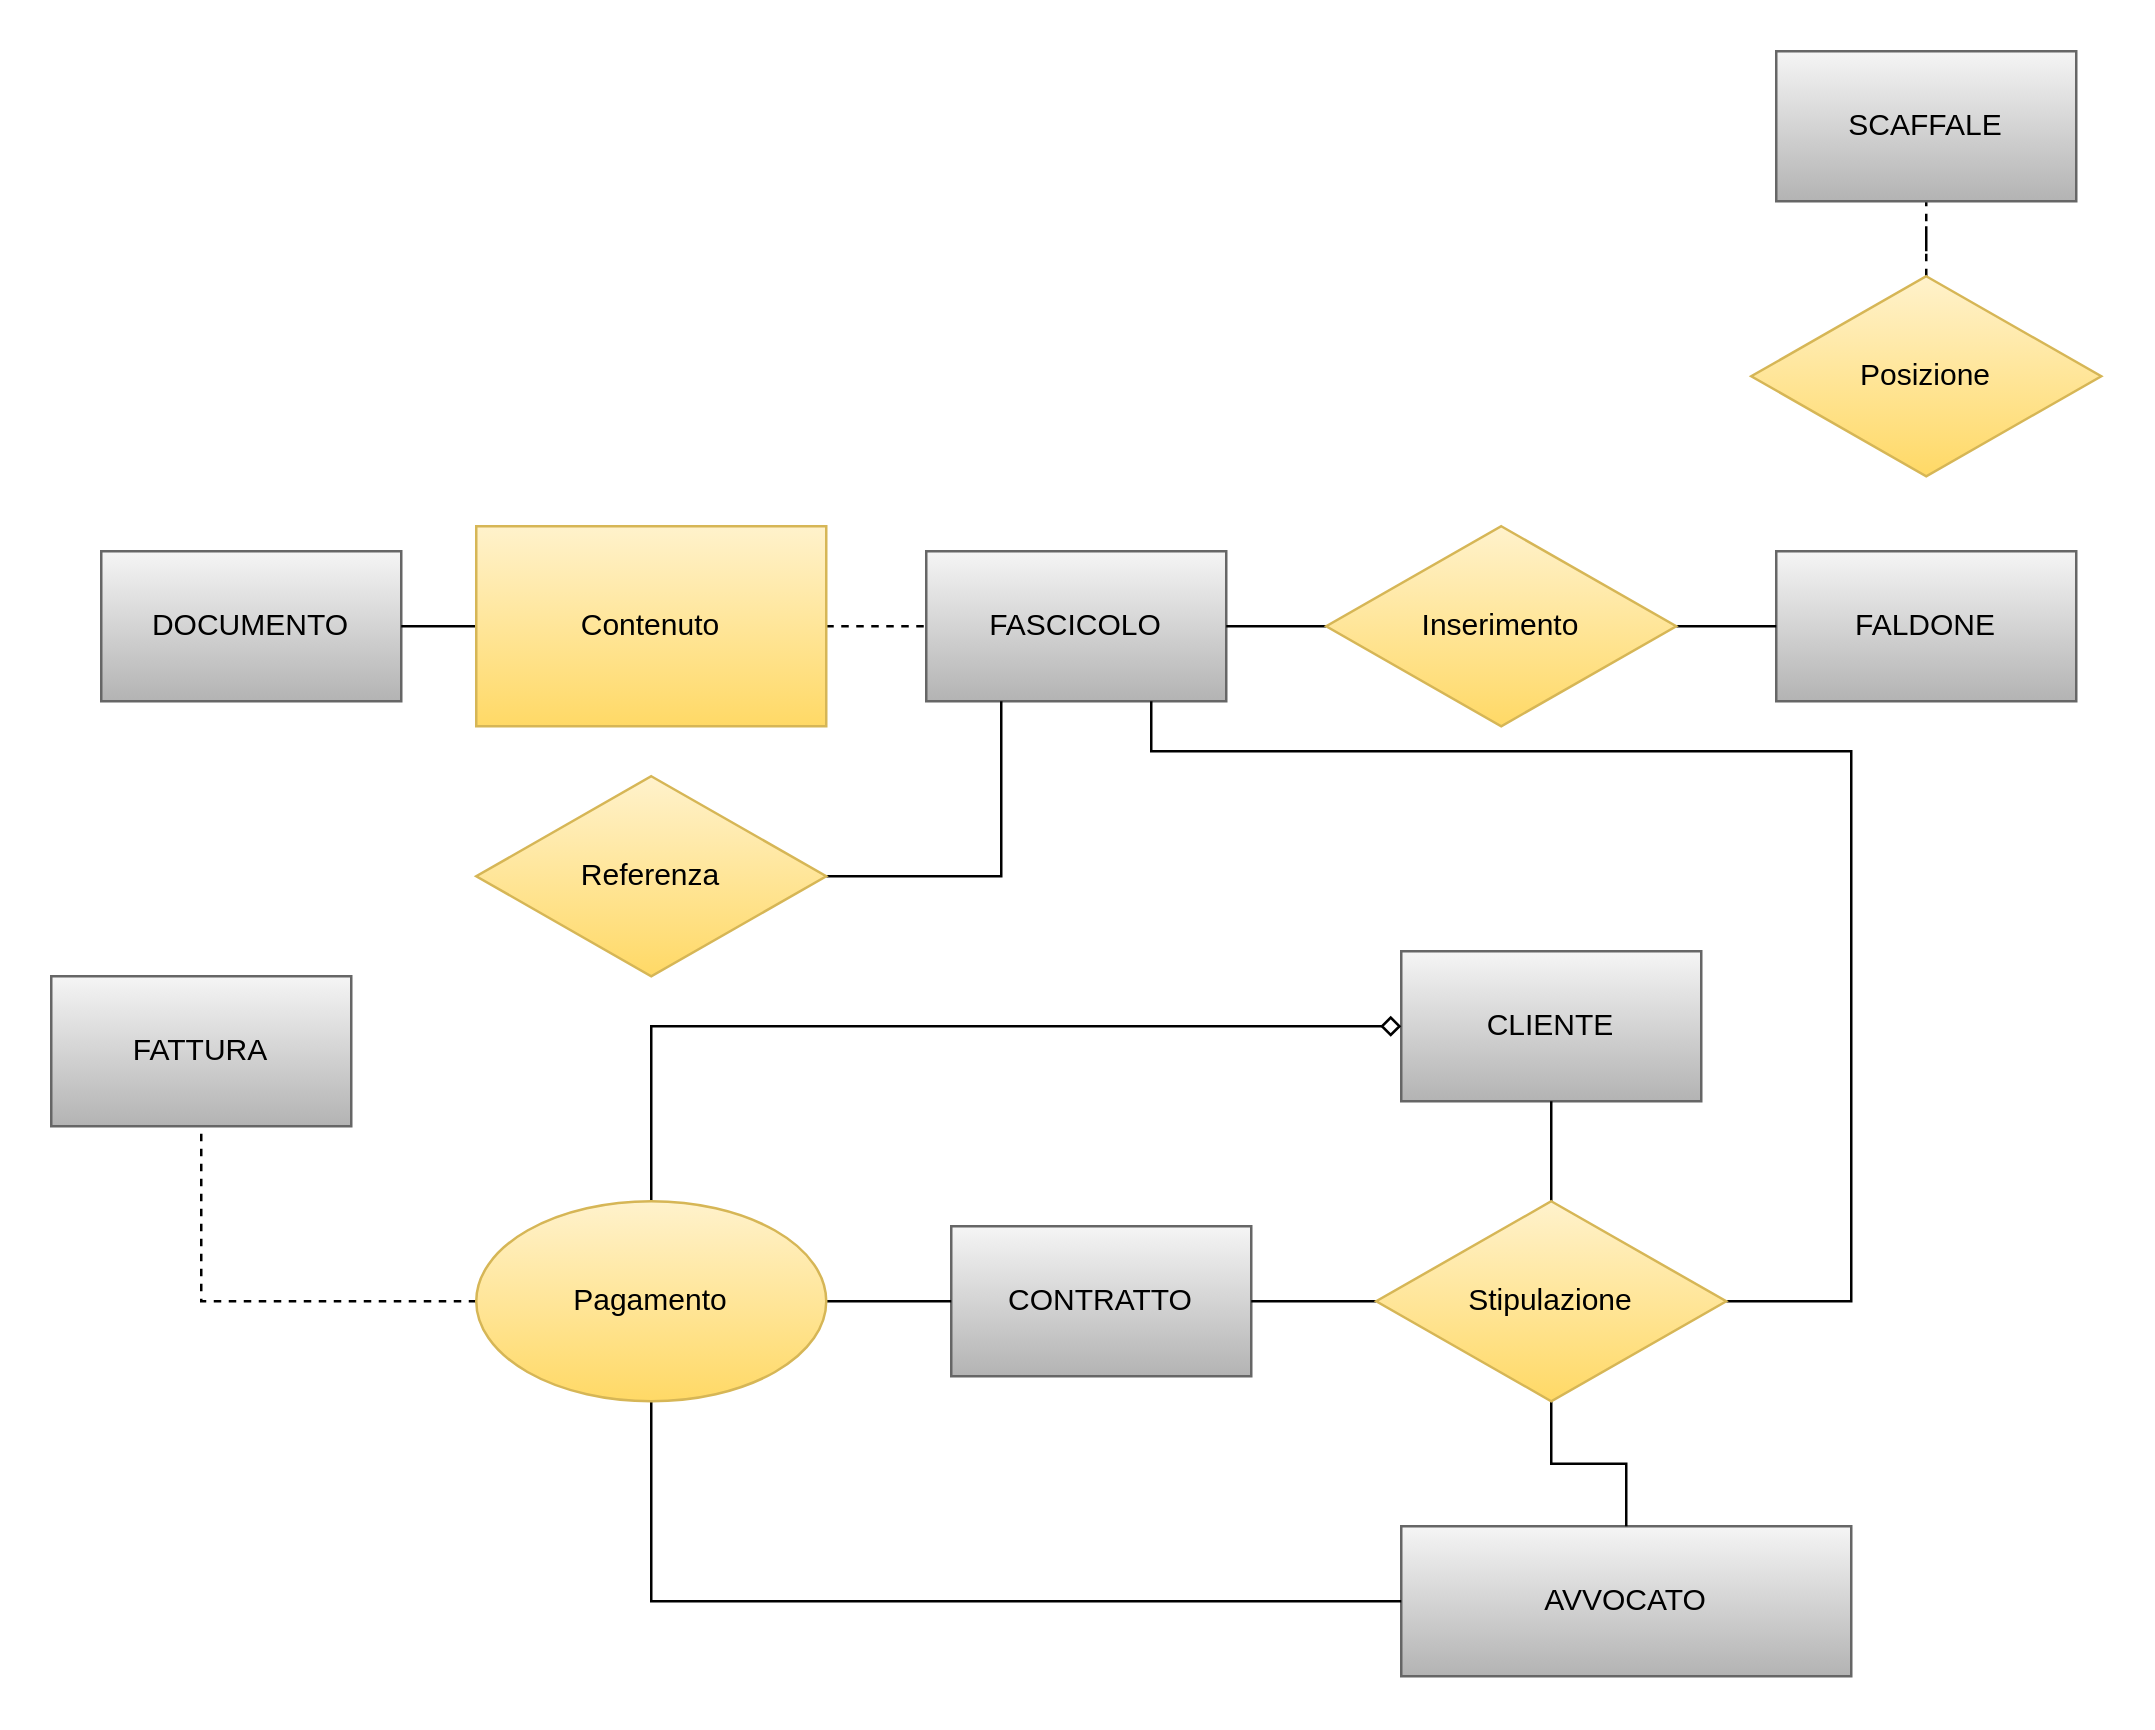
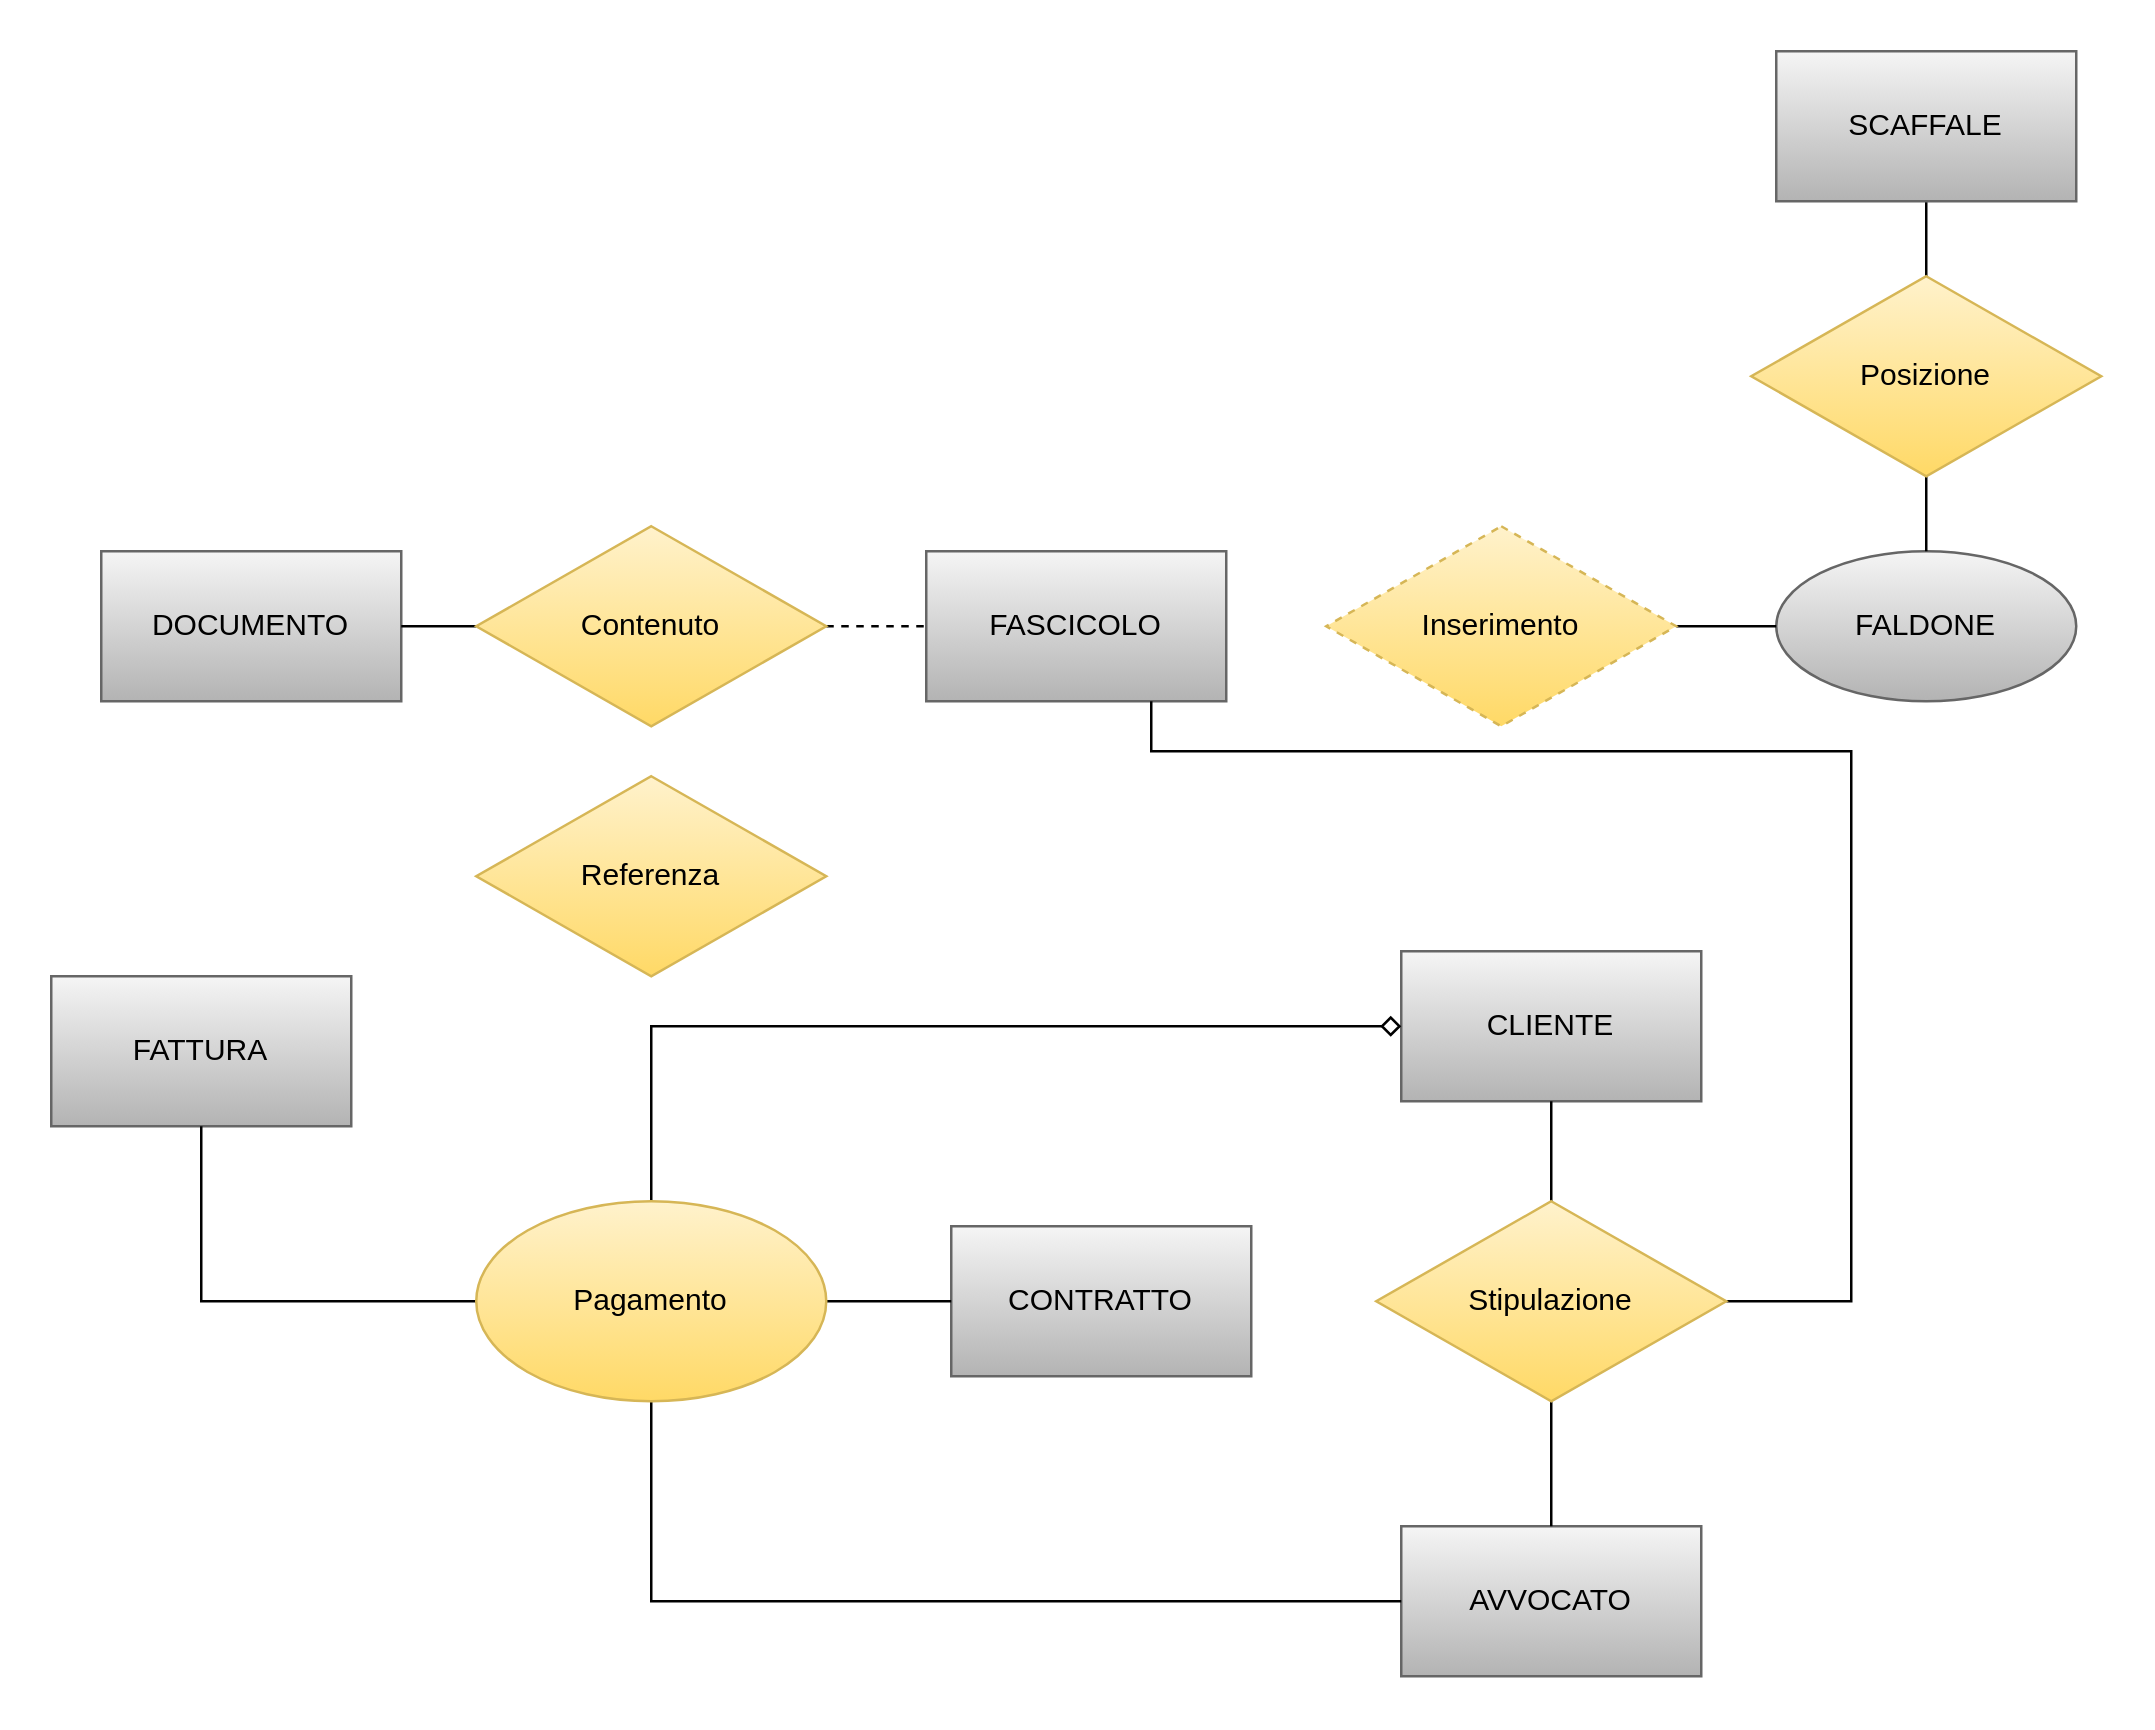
  <mxCell id="0" />
  <mxCell id="1" parent="0" />
  <mxCell id="2" value="CLIENTE" style="rounded=0;whiteSpace=wrap;html=1;fillColor=#f5f5f5;strokeColor=#666666;gradientColor=#b3b3b3;" parent="1" vertex="1"><mxGeometry x="560" y="380" width="120" height="60" as="geometry" /></mxCell>
  <mxCell id="3" value="CONTRATTO" style="rounded=0;whiteSpace=wrap;html=1;fillColor=#f5f5f5;gradientColor=#b3b3b3;strokeColor=#666666;" parent="1" vertex="1"><mxGeometry x="380" y="490" width="120" height="60" as="geometry" /></mxCell>
- <mxCell id="4" value="AVVOCATO" style="rounded=0;whiteSpace=wrap;html=1;fillColor=#f5f5f5;gradientColor=#b3b3b3;strokeColor=#666666;" parent="1" vertex="1"><mxGeometry x="560" y="610" width="180" height="60" as="geometry" /></mxCell>
+ <mxCell id="4" value="AVVOCATO" style="rounded=0;whiteSpace=wrap;html=1;fillColor=#f5f5f5;gradientColor=#b3b3b3;strokeColor=#666666;" parent="1" vertex="1"><mxGeometry x="560" y="610" width="120" height="60" as="geometry" /></mxCell>
  <mxCell id="5" value="FASCICOLO" style="rounded=0;whiteSpace=wrap;html=1;fillColor=#f5f5f5;gradientColor=#b3b3b3;strokeColor=#666666;" parent="1" vertex="1"><mxGeometry x="370" y="220" width="120" height="60" as="geometry" /></mxCell>
  <mxCell id="6" value="DOCUMENTO" style="rounded=0;whiteSpace=wrap;html=1;fillColor=#f5f5f5;gradientColor=#b3b3b3;strokeColor=#666666;" parent="1" vertex="1"><mxGeometry x="40" y="220" width="120" height="60" as="geometry" /></mxCell>
  <mxCell id="7" value="FATTURA" style="rounded=0;whiteSpace=wrap;html=1;fillColor=#f5f5f5;gradientColor=#b3b3b3;strokeColor=#666666;" parent="1" vertex="1"><mxGeometry x="20" y="390" width="120" height="60" as="geometry" /></mxCell>
- <mxCell id="8" value="FALDONE" style="rounded=0;whiteSpace=wrap;html=1;fillColor=#f5f5f5;gradientColor=#b3b3b3;strokeColor=#666666;" parent="1" vertex="1"><mxGeometry x="710" y="220" width="120" height="60" as="geometry" /></mxCell>
+ <mxCell id="8" value="FALDONE" style="ellipse;whiteSpace=wrap;html=1;fillColor=#f5f5f5;gradientColor=#b3b3b3;strokeColor=#666666;" parent="1" vertex="1"><mxGeometry x="710" y="220" width="120" height="60" as="geometry" /></mxCell>
  <mxCell id="9" value="" style="edgeStyle=orthogonalEdgeStyle;rounded=0;orthogonalLoop=1;jettySize=auto;html=1;startArrow=none;startFill=0;endArrow=none;endFill=0;" parent="1" source="13" target="4" edge="1"><mxGeometry relative="1" as="geometry" /></mxCell>
  <mxCell id="10" value="" style="edgeStyle=orthogonalEdgeStyle;rounded=0;orthogonalLoop=1;jettySize=auto;html=1;startArrow=none;startFill=0;endArrow=none;endFill=0;" parent="1" source="13" target="2" edge="1"><mxGeometry relative="1" as="geometry" /></mxCell>
- <mxCell id="11" value="" style="edgeStyle=orthogonalEdgeStyle;rounded=0;orthogonalLoop=1;jettySize=auto;html=1;startArrow=none;startFill=0;endArrow=none;endFill=0;" parent="1" source="13" target="3" edge="1"><mxGeometry relative="1" as="geometry" /></mxCell>
  <mxCell id="12" style="edgeStyle=orthogonalEdgeStyle;rounded=0;orthogonalLoop=1;jettySize=auto;html=1;endArrow=none;endFill=0;" edge="1" parent="1" source="13"><mxGeometry relative="1" as="geometry"><mxPoint x="460" y="280" as="targetPoint" /><Array as="points"><mxPoint x="740" y="520" /><mxPoint x="740" y="300" /><mxPoint x="460" y="300" /></Array></mxGeometry></mxCell>
  <mxCell id="13" value="Stipulazione" style="rhombus;whiteSpace=wrap;html=1;fillColor=#fff2cc;gradientColor=#ffd966;strokeColor=#d6b656;" parent="1" vertex="1"><mxGeometry x="550" y="480" width="140" height="80" as="geometry" /></mxCell>
  <mxCell id="14" value="" style="edgeStyle=orthogonalEdgeStyle;rounded=0;orthogonalLoop=1;jettySize=auto;html=1;startArrow=none;startFill=0;endArrow=none;endFill=0;" parent="1" source="16" edge="1"><mxGeometry relative="1" as="geometry"><mxPoint x="160" y="250" as="targetPoint" /></mxGeometry></mxCell>
  <mxCell id="15" value="" style="edgeStyle=orthogonalEdgeStyle;rounded=0;orthogonalLoop=1;jettySize=auto;html=1;startArrow=none;startFill=0;endArrow=none;endFill=0;dashed=1;" parent="1" source="16" target="5" edge="1"><mxGeometry relative="1" as="geometry" /></mxCell>
- <mxCell id="16" value="Contenuto" style="whiteSpace=wrap;html=1;fillColor=#fff2cc;gradientColor=#ffd966;strokeColor=#d6b656;rounded=0;" parent="1" vertex="1"><mxGeometry x="190" y="210" width="140" height="80" as="geometry" /></mxCell>
+ <mxCell id="16" value="Contenuto" style="rhombus;whiteSpace=wrap;html=1;fillColor=#fff2cc;gradientColor=#ffd966;strokeColor=#d6b656;" parent="1" vertex="1"><mxGeometry x="190" y="210" width="140" height="80" as="geometry" /></mxCell>
  <mxCell id="17" value="" style="edgeStyle=orthogonalEdgeStyle;rounded=0;orthogonalLoop=1;jettySize=auto;html=1;startArrow=none;startFill=0;endArrow=none;endFill=0;" parent="1" source="19" target="8" edge="1"><mxGeometry relative="1" as="geometry" /></mxCell>
- <mxCell id="18" value="" style="edgeStyle=orthogonalEdgeStyle;rounded=0;orthogonalLoop=1;jettySize=auto;html=1;startArrow=none;startFill=0;endArrow=none;endFill=0;" parent="1" source="19" target="5" edge="1"><mxGeometry relative="1" as="geometry" /></mxCell>
- <mxCell id="19" value="Inserimento" style="rhombus;whiteSpace=wrap;html=1;fillColor=#fff2cc;gradientColor=#ffd966;strokeColor=#d6b656;" parent="1" vertex="1"><mxGeometry x="530" y="210" width="140" height="80" as="geometry" /></mxCell>
+ <mxCell id="19" value="Inserimento" style="rhombus;whiteSpace=wrap;html=1;fillColor=#fff2cc;gradientColor=#ffd966;strokeColor=#d6b656;dashed=1;" parent="1" vertex="1"><mxGeometry x="530" y="210" width="140" height="80" as="geometry" /></mxCell>
  <mxCell id="20" value="" style="edgeStyle=orthogonalEdgeStyle;rounded=0;orthogonalLoop=1;jettySize=auto;html=1;startArrow=none;startFill=0;endArrow=none;endFill=0;" parent="1" source="24" target="3" edge="1"><mxGeometry relative="1" as="geometry"><Array as="points"><mxPoint x="340" y="520" /><mxPoint x="340" y="520" /></Array></mxGeometry></mxCell>
- <mxCell id="21" value="" style="edgeStyle=orthogonalEdgeStyle;rounded=0;orthogonalLoop=1;jettySize=auto;html=1;startArrow=none;startFill=0;endArrow=none;endFill=0;dashed=1;" parent="1" source="24" target="7" edge="1"><mxGeometry relative="1" as="geometry" /></mxCell>
+ <mxCell id="21" value="" style="edgeStyle=orthogonalEdgeStyle;rounded=0;orthogonalLoop=1;jettySize=auto;html=1;startArrow=none;startFill=0;endArrow=none;endFill=0;" parent="1" source="24" target="7" edge="1"><mxGeometry relative="1" as="geometry" /></mxCell>
  <mxCell id="22" value="" style="edgeStyle=orthogonalEdgeStyle;rounded=0;orthogonalLoop=1;jettySize=auto;html=1;startArrow=none;startFill=0;endArrow=diamond;endFill=0;entryX=0;entryY=0.5;entryDx=0;entryDy=0;" parent="1" source="24" target="2" edge="1"><mxGeometry relative="1" as="geometry"><mxPoint x="590" y="580" as="targetPoint" /><Array as="points"><mxPoint x="260" y="410" /></Array></mxGeometry></mxCell>
  <mxCell id="23" style="edgeStyle=orthogonalEdgeStyle;rounded=0;orthogonalLoop=1;jettySize=auto;html=1;startArrow=none;startFill=0;endArrow=none;endFill=0;entryX=0;entryY=0.5;entryDx=0;entryDy=0;" parent="1" source="24" target="4" edge="1"><mxGeometry relative="1" as="geometry"><mxPoint x="230" y="420" as="targetPoint" /><Array as="points"><mxPoint x="260" y="640" /></Array></mxGeometry></mxCell>
  <mxCell id="24" value="Pagamento" style="ellipse;whiteSpace=wrap;html=1;fillColor=#fff2cc;gradientColor=#ffd966;strokeColor=#d6b656;" parent="1" vertex="1"><mxGeometry x="190" y="480" width="140" height="80" as="geometry" /></mxCell>
- <mxCell id="26" value="" style="edgeStyle=orthogonalEdgeStyle;rounded=0;orthogonalLoop=1;jettySize=auto;html=1;startArrow=none;startFill=0;endArrow=none;endFill=0;dashed=1;" parent="1" source="27" target="28" edge="1"><mxGeometry relative="1" as="geometry" /></mxCell>
+ <mxCell id="25" value="" style="edgeStyle=orthogonalEdgeStyle;rounded=0;orthogonalLoop=1;jettySize=auto;html=1;startArrow=none;startFill=0;endArrow=none;endFill=0;" parent="1" source="27" target="8" edge="1"><mxGeometry relative="1" as="geometry" /></mxCell>
+ <mxCell id="26" value="" style="edgeStyle=orthogonalEdgeStyle;rounded=0;orthogonalLoop=1;jettySize=auto;html=1;startArrow=none;startFill=0;endArrow=none;endFill=0;" parent="1" source="27" target="28" edge="1"><mxGeometry relative="1" as="geometry" /></mxCell>
  <mxCell id="27" value="Posizione" style="rhombus;whiteSpace=wrap;html=1;fillColor=#fff2cc;gradientColor=#ffd966;strokeColor=#d6b656;" parent="1" vertex="1"><mxGeometry x="700" y="110" width="140" height="80" as="geometry" /></mxCell>
  <mxCell id="28" value="SCAFFALE" style="whiteSpace=wrap;html=1;fillColor=#f5f5f5;gradientColor=#b3b3b3;strokeColor=#666666;" parent="1" vertex="1"><mxGeometry x="710" y="20" width="120" height="60" as="geometry" /></mxCell>
- <mxCell id="29" style="edgeStyle=orthogonalEdgeStyle;rounded=0;orthogonalLoop=1;jettySize=auto;html=1;entryX=0.25;entryY=1;entryDx=0;entryDy=0;endArrow=none;endFill=0;" edge="1" parent="1" source="30" target="5"><mxGeometry relative="1" as="geometry" /></mxCell>
  <mxCell id="30" value="Referenza" style="rhombus;whiteSpace=wrap;html=1;fillColor=#fff2cc;gradientColor=#ffd966;strokeColor=#d6b656;" vertex="1" parent="1"><mxGeometry x="190" y="310" width="140" height="80" as="geometry" /></mxCell>
